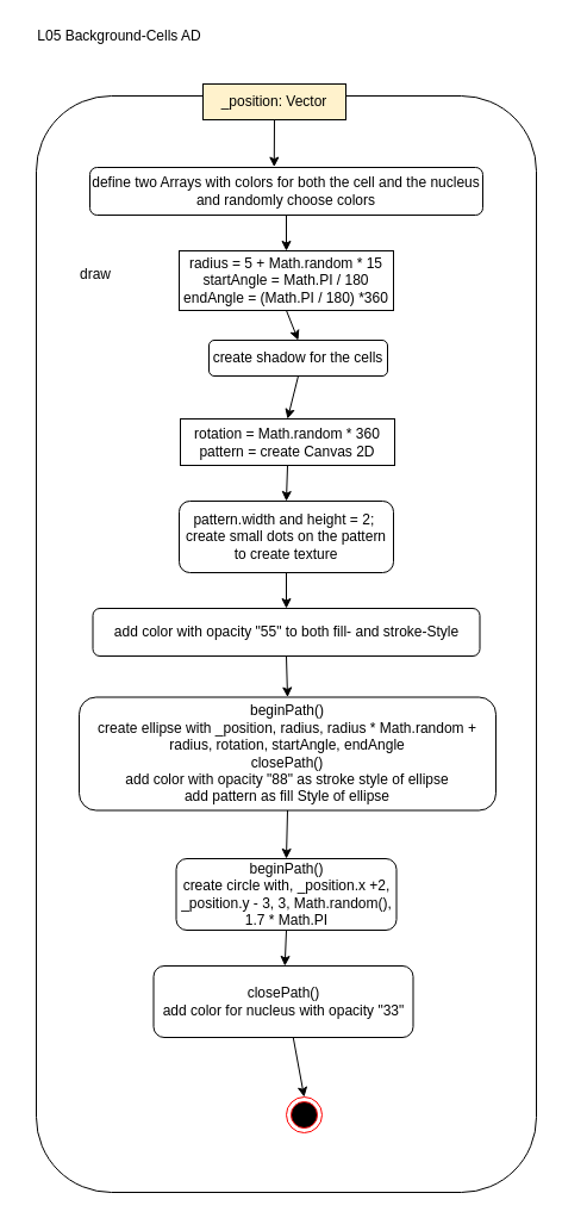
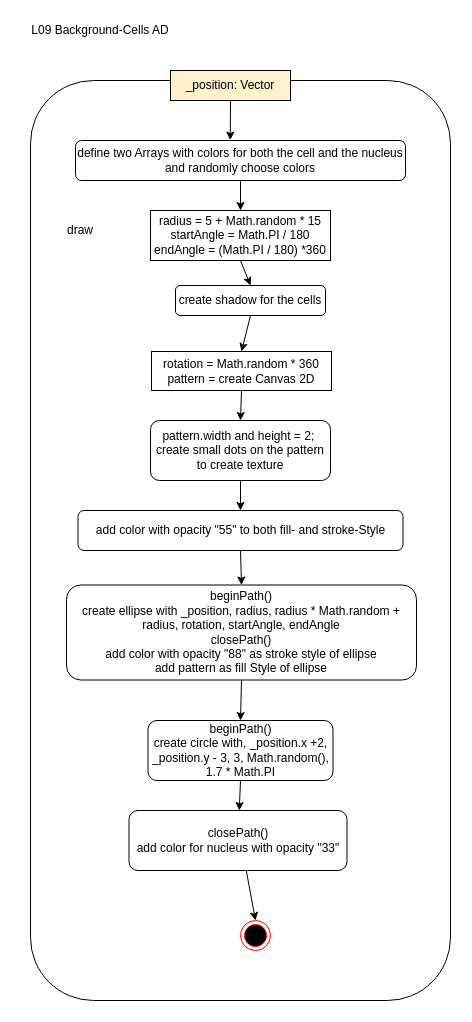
  <mxCell id="0" />
  <mxCell id="1" parent="0" />
- <mxCell id="2" value="L05 Background-Cells AD" style="text;html=1;strokeColor=none;fillColor=none;align=center;verticalAlign=middle;whiteSpace=wrap;rounded=0;" vertex="1" parent="1"><mxGeometry x="20" y="20" width="160" height="20" as="geometry" /></mxCell>
+ <mxCell id="2" value="L09 Background-Cells AD" style="text;html=1;strokeColor=none;fillColor=none;align=center;verticalAlign=middle;whiteSpace=wrap;rounded=0;" vertex="1" parent="1"><mxGeometry x="20" y="20" width="160" height="20" as="geometry" /></mxCell>
  <mxCell id="3" value="" style="rounded=1;whiteSpace=wrap;html=1;" vertex="1" parent="1"><mxGeometry x="30" y="80" width="420" height="920" as="geometry" /></mxCell>
  <mxCell id="4" value="_position: Vector" style="rounded=0;whiteSpace=wrap;html=1;fillColor=#fff2cc;" vertex="1" parent="1"><mxGeometry x="170" y="70" width="120" height="30" as="geometry" /></mxCell>
  <mxCell id="5" value="draw" style="text;html=1;strokeColor=none;fillColor=none;align=center;verticalAlign=middle;whiteSpace=wrap;rounded=0;" vertex="1" parent="1"><mxGeometry x="60" y="220" width="40" height="20" as="geometry" /></mxCell>
  <mxCell id="6" value="define two Arrays with colors for both the cell and the nucleus&lt;br&gt;and randomly choose colors" style="rounded=1;whiteSpace=wrap;html=1;" vertex="1" parent="1"><mxGeometry x="75" y="140" width="330" height="40" as="geometry" /></mxCell>
  <mxCell id="7" value="radius = 5 + Math.random * 15&lt;br&gt;startAngle = Math.PI / 180&lt;br&gt;endAngle = (Math.PI / 180) *360" style="rounded=0;whiteSpace=wrap;html=1;" vertex="1" parent="1"><mxGeometry x="150" y="210" width="180" height="50" as="geometry" /></mxCell>
  <mxCell id="8" value="create shadow for the cells" style="rounded=1;whiteSpace=wrap;html=1;" vertex="1" parent="1"><mxGeometry x="175" y="285" width="150" height="30" as="geometry" /></mxCell>
  <mxCell id="9" value="rotation = Math.random * 360&lt;br&gt;pattern = create Canvas 2D" style="rounded=0;whiteSpace=wrap;html=1;" vertex="1" parent="1"><mxGeometry x="151" y="351" width="180" height="39" as="geometry" /></mxCell>
  <mxCell id="10" value="pattern.width and height = 2;&amp;nbsp;&lt;br&gt;create small dots on the pattern to create texture" style="rounded=1;whiteSpace=wrap;html=1;" vertex="1" parent="1"><mxGeometry x="150" y="420" width="180" height="60" as="geometry" /></mxCell>
  <mxCell id="11" value="add color with opacity &quot;55&quot; to both fill- and stroke-Style" style="rounded=1;whiteSpace=wrap;html=1;" vertex="1" parent="1"><mxGeometry x="77.5" y="510" width="325" height="40" as="geometry" /></mxCell>
  <mxCell id="12" value="beginPath()&lt;br&gt;create ellipse with _position, radius, radius * Math.random + radius, rotation, startAngle, endAngle&lt;br&gt;closePath()&lt;br&gt;add color with opacity &quot;88&quot; as stroke style of ellipse&lt;br&gt;add pattern as fill Style of ellipse" style="rounded=1;whiteSpace=wrap;html=1;" vertex="1" parent="1"><mxGeometry x="66" y="584.5" width="350" height="95" as="geometry" /></mxCell>
  <mxCell id="13" value="beginPath()&lt;br&gt;create circle with, _position.x +2, _position.y - 3, 3, Math.random(), 1.7 * Math.PI" style="rounded=1;whiteSpace=wrap;html=1;" vertex="1" parent="1"><mxGeometry x="147.5" y="720" width="185" height="60" as="geometry" /></mxCell>
  <mxCell id="14" value="closePath()&lt;br&gt;add color for nucleus with opacity &quot;33&quot;" style="rounded=1;whiteSpace=wrap;html=1;" vertex="1" parent="1"><mxGeometry x="128.5" y="810" width="218" height="60" as="geometry" /></mxCell>
  <mxCell id="15" value="" style="ellipse;html=1;shape=endState;fillColor=#000000;strokeColor=#ff0000;" vertex="1" parent="1"><mxGeometry x="240" y="920" width="30" height="30" as="geometry" /></mxCell>
  <mxCell id="16" value="" style="endArrow=classic;html=1;exitX=0.5;exitY=1;exitDx=0;exitDy=0;entryX=0.469;entryY=-0.01;entryDx=0;entryDy=0;entryPerimeter=0;" edge="1" parent="1" source="4" target="6"><mxGeometry width="50" height="50" relative="1" as="geometry"><mxPoint x="480" y="140" as="sourcePoint" /><mxPoint x="530" y="90" as="targetPoint" /></mxGeometry></mxCell>
  <mxCell id="17" value="" style="endArrow=classic;html=1;exitX=0.5;exitY=1;exitDx=0;exitDy=0;entryX=0.5;entryY=0;entryDx=0;entryDy=0;" edge="1" parent="1" source="6" target="7"><mxGeometry width="50" height="50" relative="1" as="geometry"><mxPoint x="520" y="160" as="sourcePoint" /><mxPoint x="570" y="110" as="targetPoint" /></mxGeometry></mxCell>
  <mxCell id="18" value="" style="endArrow=classic;html=1;exitX=0.5;exitY=1;exitDx=0;exitDy=0;entryX=0.5;entryY=0;entryDx=0;entryDy=0;" edge="1" parent="1" source="7" target="8"><mxGeometry width="50" height="50" relative="1" as="geometry"><mxPoint x="530" y="250" as="sourcePoint" /><mxPoint x="580" y="200" as="targetPoint" /></mxGeometry></mxCell>
  <mxCell id="19" value="" style="endArrow=classic;html=1;exitX=0.5;exitY=1;exitDx=0;exitDy=0;entryX=0.5;entryY=0;entryDx=0;entryDy=0;" edge="1" parent="1" source="8" target="9"><mxGeometry width="50" height="50" relative="1" as="geometry"><mxPoint x="480" y="390" as="sourcePoint" /><mxPoint x="530" y="340" as="targetPoint" /></mxGeometry></mxCell>
  <mxCell id="20" value="" style="endArrow=classic;html=1;exitX=0.5;exitY=1;exitDx=0;exitDy=0;entryX=0.5;entryY=0;entryDx=0;entryDy=0;" edge="1" parent="1" source="9" target="10"><mxGeometry width="50" height="50" relative="1" as="geometry"><mxPoint x="490" y="430" as="sourcePoint" /><mxPoint x="540" y="380" as="targetPoint" /></mxGeometry></mxCell>
  <mxCell id="21" value="" style="endArrow=classic;html=1;exitX=0.5;exitY=1;exitDx=0;exitDy=0;" edge="1" parent="1" source="10" target="11"><mxGeometry width="50" height="50" relative="1" as="geometry"><mxPoint x="560" y="530" as="sourcePoint" /><mxPoint x="610" y="480" as="targetPoint" /></mxGeometry></mxCell>
  <mxCell id="22" value="" style="endArrow=classic;html=1;exitX=0.5;exitY=1;exitDx=0;exitDy=0;entryX=0.5;entryY=0;entryDx=0;entryDy=0;" edge="1" parent="1" source="11" target="12"><mxGeometry width="50" height="50" relative="1" as="geometry"><mxPoint x="570" y="580" as="sourcePoint" /><mxPoint x="620" y="530" as="targetPoint" /></mxGeometry></mxCell>
  <mxCell id="23" value="" style="endArrow=classic;html=1;exitX=0.5;exitY=1;exitDx=0;exitDy=0;entryX=0.5;entryY=0;entryDx=0;entryDy=0;" edge="1" parent="1" source="12" target="13"><mxGeometry width="50" height="50" relative="1" as="geometry"><mxPoint x="540" y="800" as="sourcePoint" /><mxPoint x="590" y="750" as="targetPoint" /></mxGeometry></mxCell>
  <mxCell id="24" value="" style="endArrow=classic;html=1;exitX=0.5;exitY=1;exitDx=0;exitDy=0;" edge="1" parent="1" source="13" target="14"><mxGeometry width="50" height="50" relative="1" as="geometry"><mxPoint x="590" y="820" as="sourcePoint" /><mxPoint x="640" y="770" as="targetPoint" /></mxGeometry></mxCell>
  <mxCell id="25" value="" style="endArrow=classic;html=1;exitX=0.538;exitY=1;exitDx=0;exitDy=0;exitPerimeter=0;entryX=0.5;entryY=0;entryDx=0;entryDy=0;" edge="1" parent="1" source="14" target="15"><mxGeometry width="50" height="50" relative="1" as="geometry"><mxPoint x="610" y="820" as="sourcePoint" /><mxPoint x="660" y="770" as="targetPoint" /></mxGeometry></mxCell>
